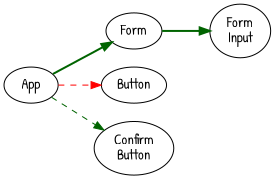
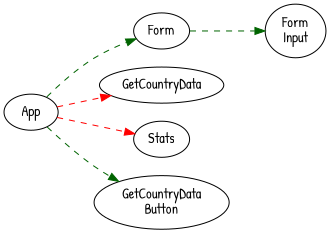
  digraph {
    fontname="Patrick Hand"
    rankdir=LR
    node [fontname="Patrick Hand"]
    edge [color=darkgreen fontname="Patrick Hand" style=dashed]
    App
    Form
-   Stats [label=Button]
-   n5 [label="Confirm\nButton"]
+   GetCountryData
+   Stats
+   n5 [label="GetCountryData\nButton"]
    n6 [label="Form\nInput"]
-   App -> Form [style=bold]
+   App -> Form
+   App -> GetCountryData [color=red]
    App -> Stats [color=red]
    App -> n5
-   Form -> n6 [style=bold]
+   Form -> n6
  }
